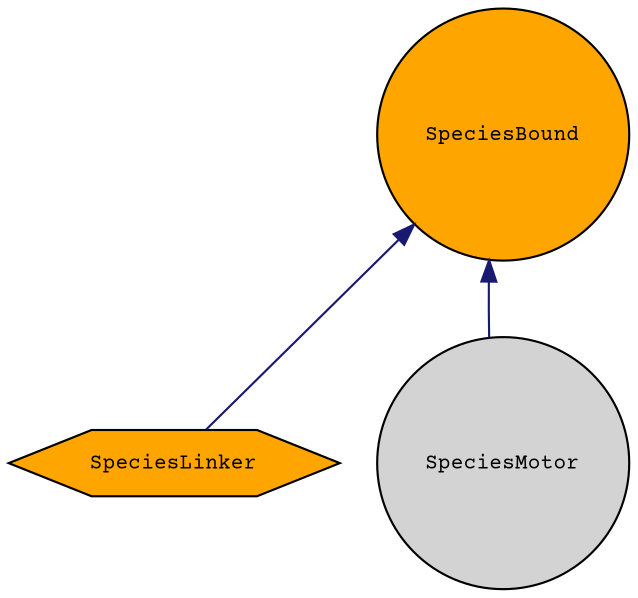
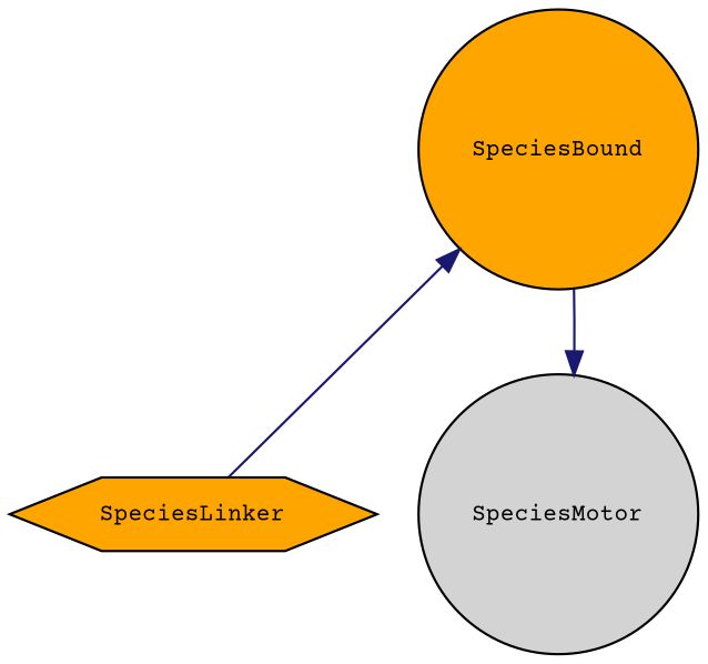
  digraph {
    fontname="Courier Prime"
    node [color=black fillcolor=orange fontname="Courier Prime" fontsize=10 shape=circle style=filled]
    edge [color=midnightblue dir=back fontname="Courier Prime" fontsize=10 labelfontname=Helvetica labelfontsize=10 style=solid]
    n1 [fontcolor=black height=0.2 label=SpeciesBound width=0.4]
    n2 [height=0.2 label=SpeciesLinker shape=hexagon width=0.4]
    n3 [fillcolor=lightgrey height=0.2 label=SpeciesMotor width=0.4]
    n1 -> n2
-   n1 -> n3
+   n3 -> n1
  }
